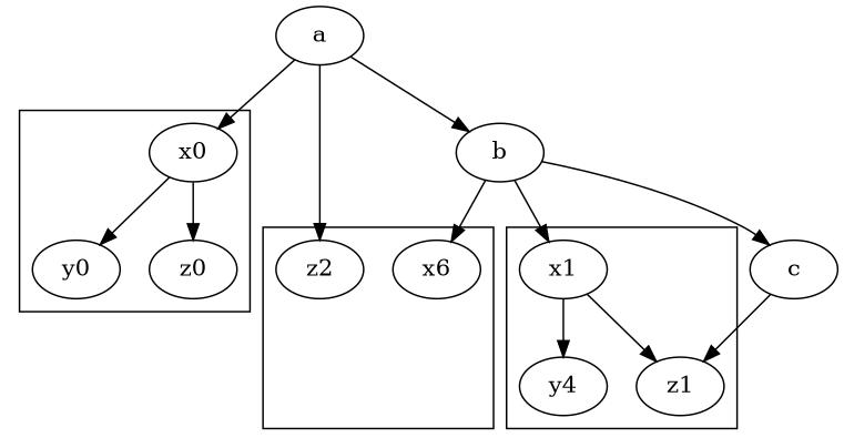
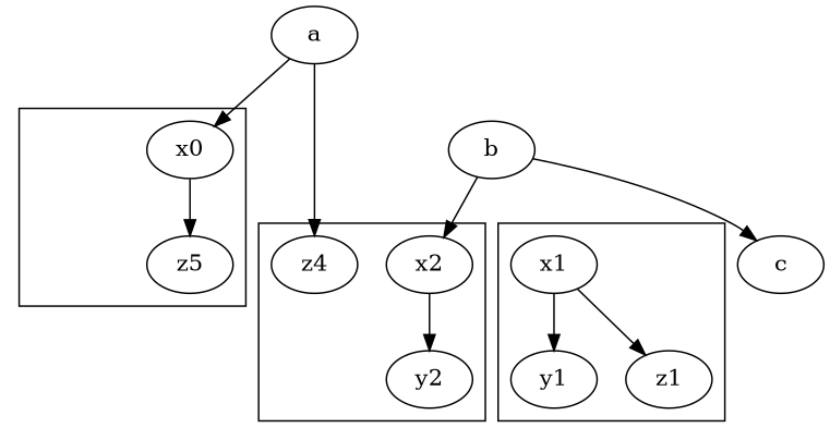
  digraph {
    x0 [height=0.50 width=0.75]
-   y0 [height=0.50 width=0.75]
-   z0 [height=0.50 width=0.75]
+   z0 [height=0.50 width=0.75 label=z5]
    x1 [height=0.50 width=0.75]
-   y1 [height=0.50 width=0.75 label=y4]
+   y1 [height=0.50 width=0.75]
    z1 [height=0.50 width=0.75]
-   x2 [height=0.50 width=0.75 label=x6]
-   z2 [height=0.50 width=0.75]
+   x2 [height=0.50 width=0.75]
+   y2 [height=0.50 width=0.75]
+   z2 [height=0.50 width=0.75 label=z4]
    a [height=0.50 width=0.75]
    b [height=0.50 width=0.75]
    c [height=0.50 width=0.75]
    subgraph cluster_1 {
      x0
-     y0
      z0
    }
    subgraph cluster_2 {
      x1
      y1
      z1
    }
    subgraph cluster_3 {
      x2
+     y2
      z2
    }
-   x0 -> y0
    x0 -> z0
    x1 -> y1
    x1 -> z1
+   x2 -> y2
    a -> x0
    a -> z2
-   a -> b
-   b -> x1
    b -> x2
    b -> c
-   c -> z1
  }
